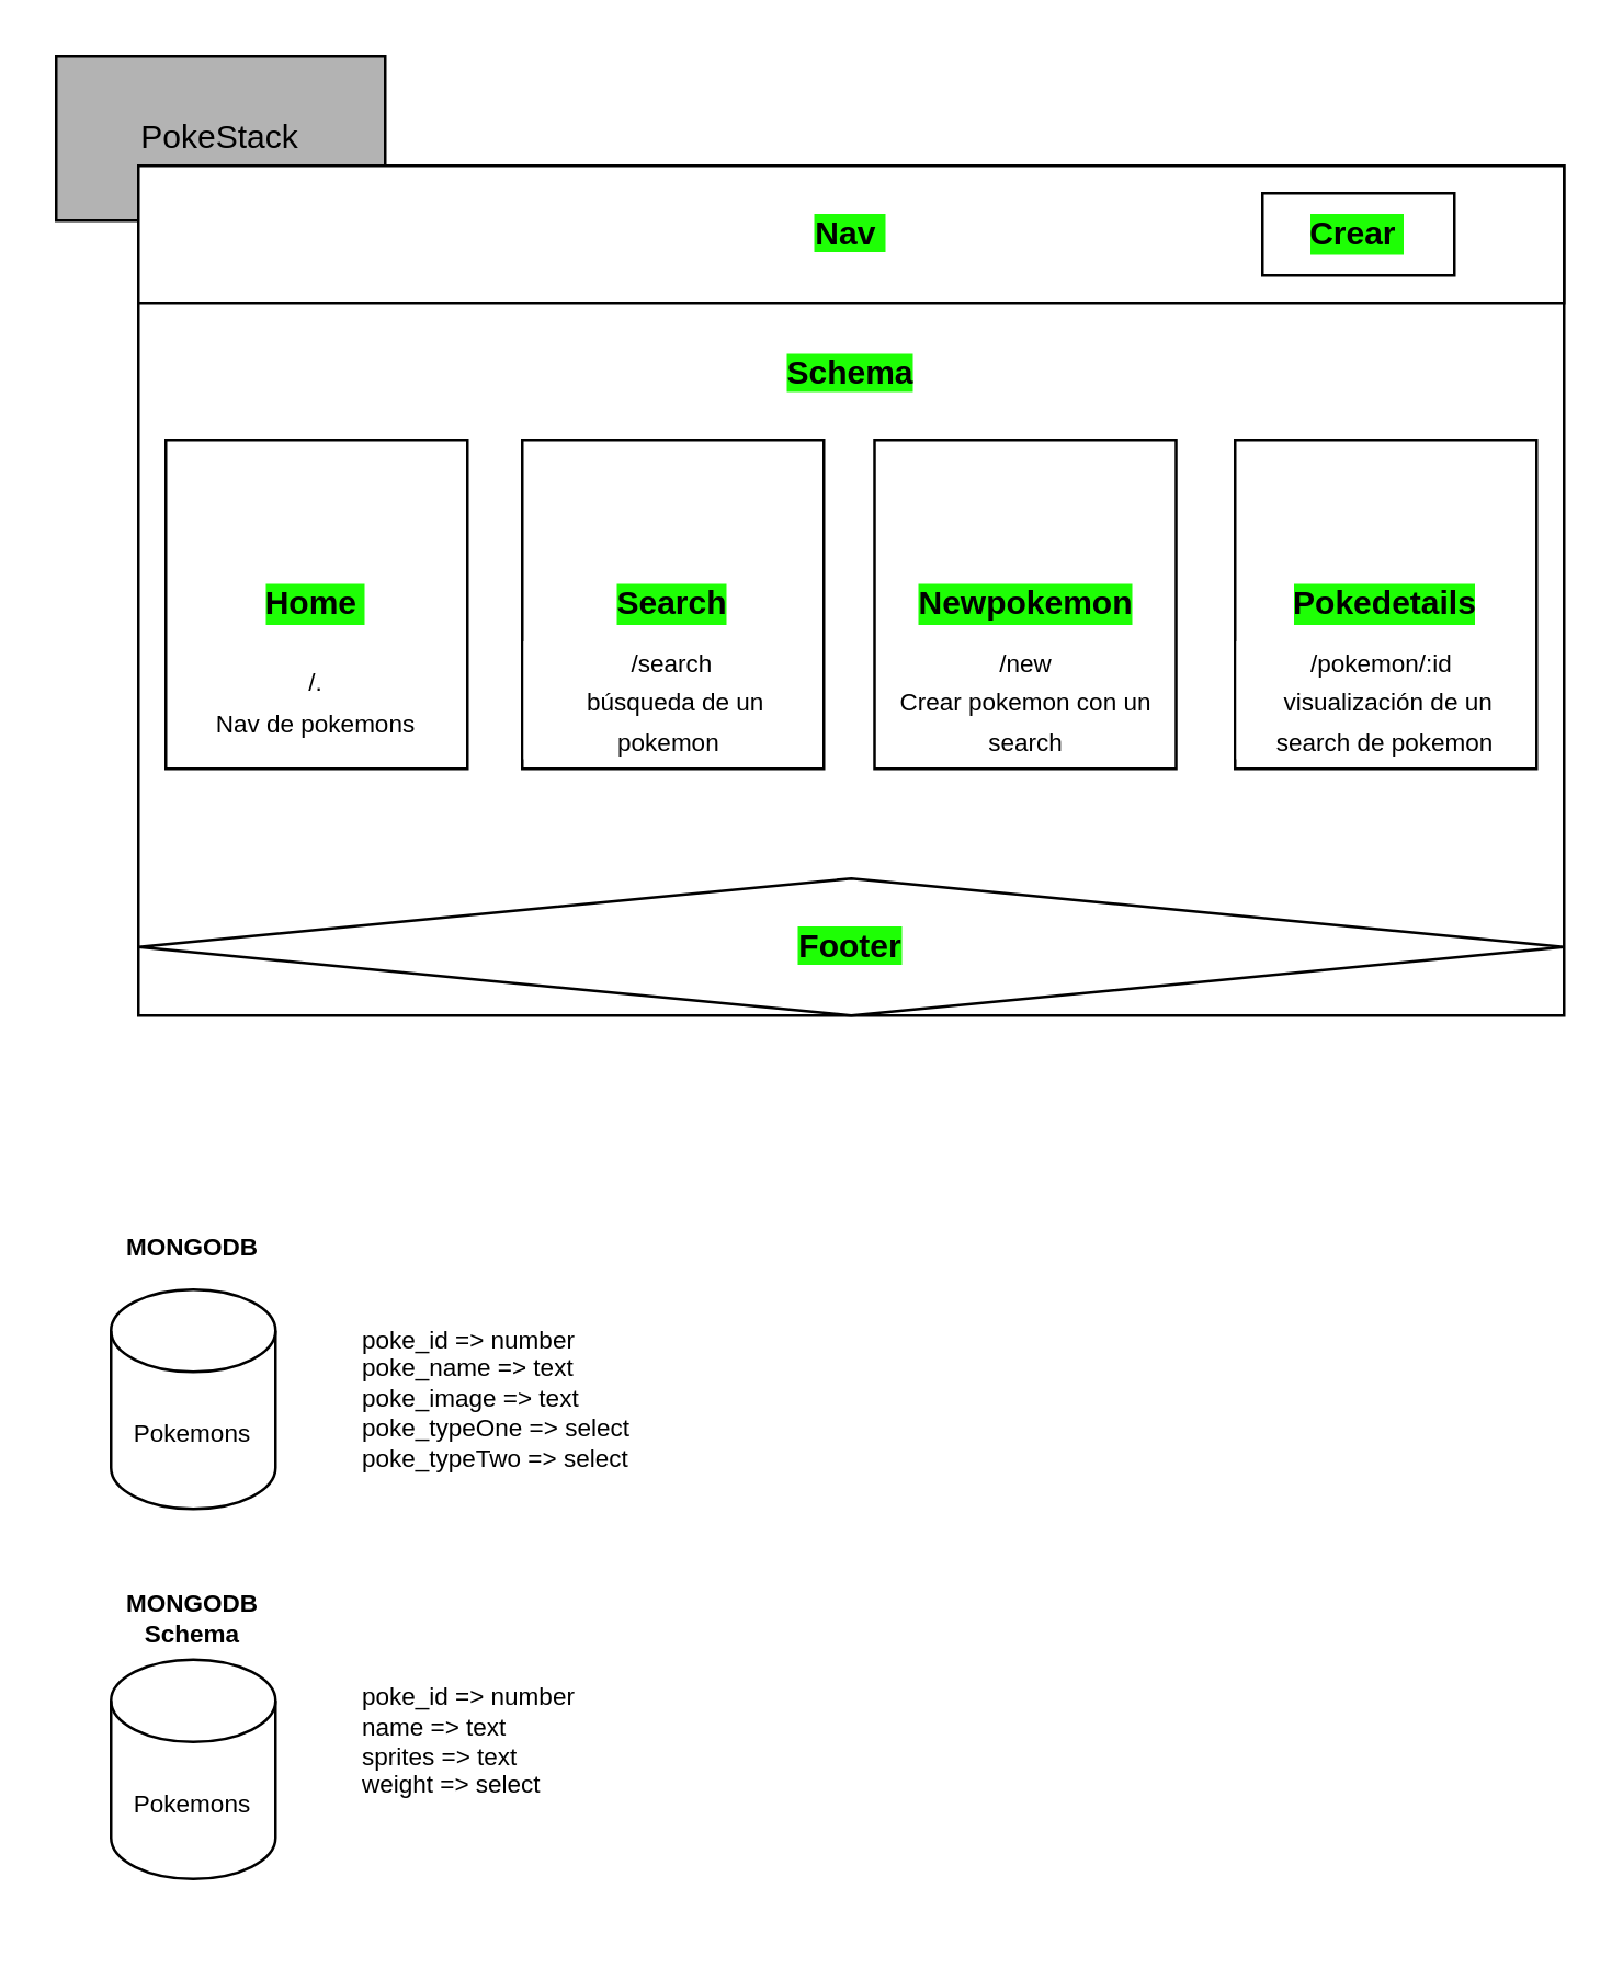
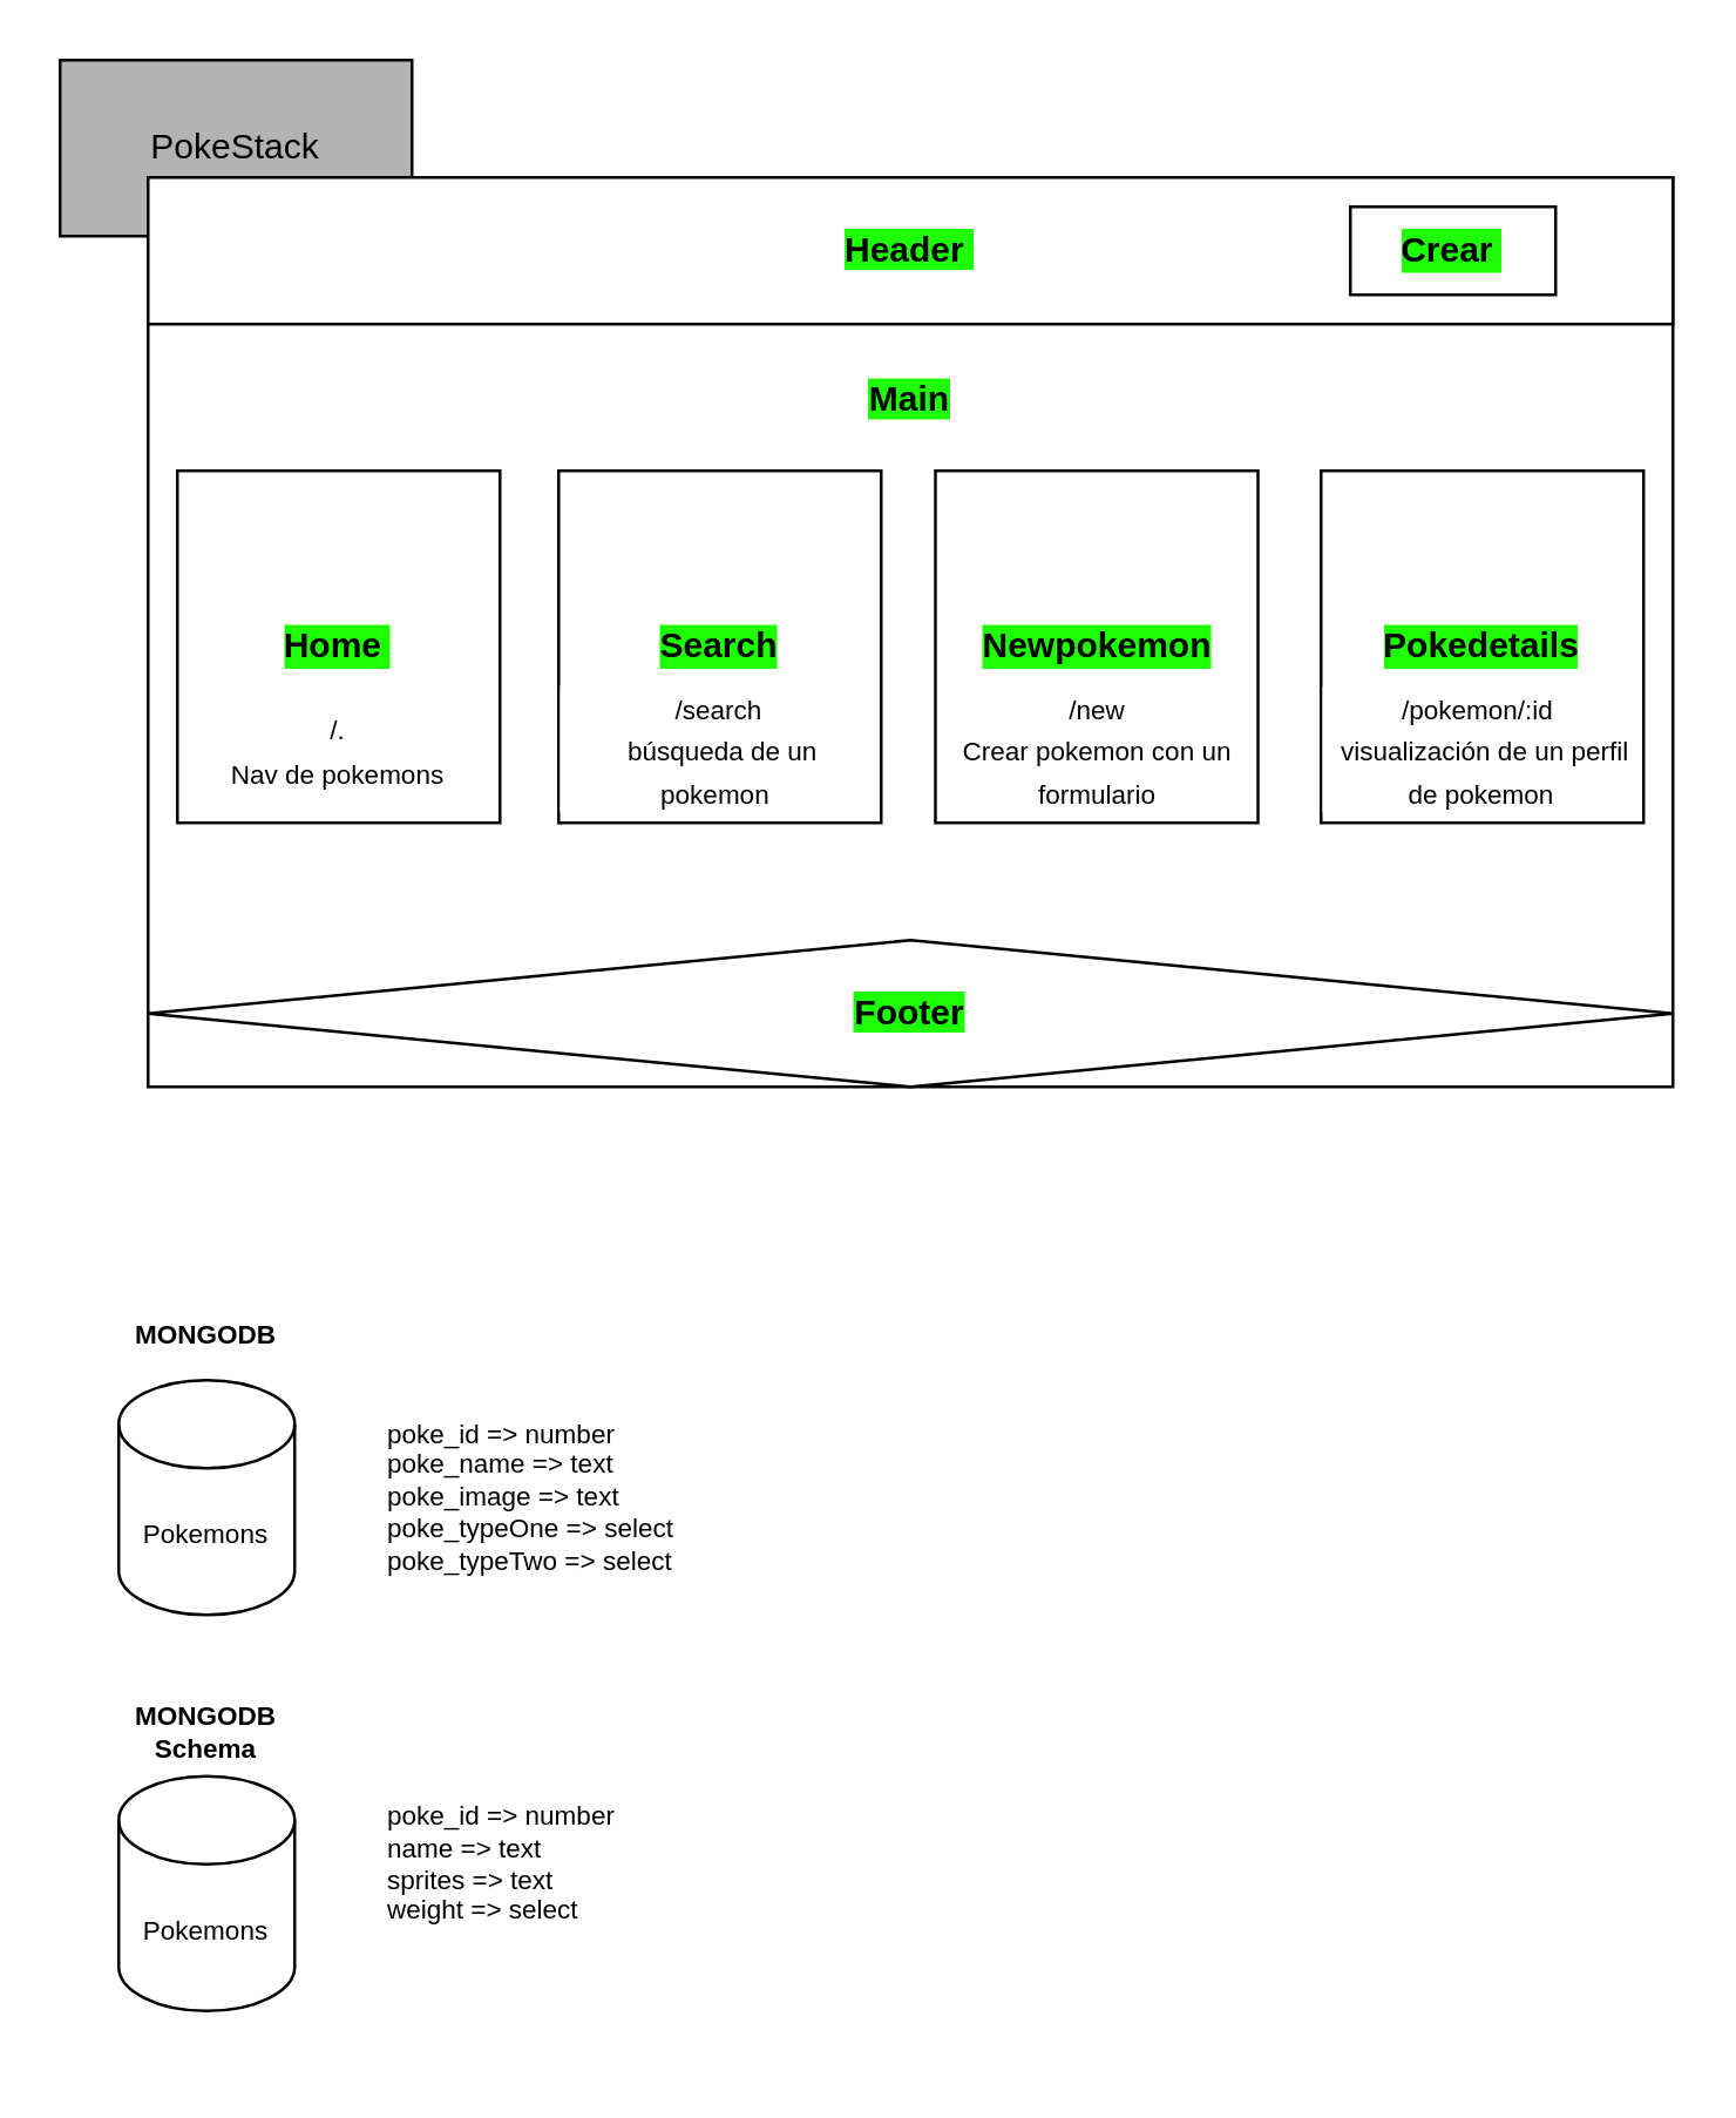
  <mxCell id="0" />
  <mxCell id="1" parent="0" />
  <mxCell id="2" value="PokeStack" style="rounded=0;whiteSpace=wrap;html=1;fillColor=#B3B3B3;" parent="1" vertex="1"><mxGeometry x="20" y="20" width="120" height="60" as="geometry" /></mxCell>
- <mxCell id="3" value="&lt;b style=&quot;color: rgb(0 , 0 , 0) ; font-family: &amp;#34;helvetica&amp;#34; ; font-size: 12px ; font-style: normal ; letter-spacing: normal ; text-align: center ; text-indent: 0px ; text-transform: none ; word-spacing: 0px ; background-color: rgb(30 , 255 , 5)&quot;&gt;Schema&lt;br&gt;&lt;br&gt;&lt;br&gt;&lt;br&gt;&lt;br&gt;&lt;br&gt;&lt;br&gt;&lt;br&gt;&lt;br&gt;&lt;br&gt;&lt;br&gt;&lt;br&gt;&lt;/b&gt;" style="rounded=0;whiteSpace=wrap;html=1;" parent="1" vertex="1"><mxGeometry x="50" y="60" width="520" height="310" as="geometry" /></mxCell>
- <mxCell id="4" value="&lt;b style=&quot;background-color: rgb(30 , 255 , 5)&quot;&gt;Nav&amp;nbsp;&lt;/b&gt;" style="rounded=0;whiteSpace=wrap;html=1;" parent="1" vertex="1"><mxGeometry x="50" y="60" width="520" height="50" as="geometry" /></mxCell>
+ <mxCell id="3" value="&lt;b style=&quot;color: rgb(0 , 0 , 0) ; font-family: &amp;#34;helvetica&amp;#34; ; font-size: 12px ; font-style: normal ; letter-spacing: normal ; text-align: center ; text-indent: 0px ; text-transform: none ; word-spacing: 0px ; background-color: rgb(30 , 255 , 5)&quot;&gt;Main&lt;br&gt;&lt;br&gt;&lt;br&gt;&lt;br&gt;&lt;br&gt;&lt;br&gt;&lt;br&gt;&lt;br&gt;&lt;br&gt;&lt;br&gt;&lt;br&gt;&lt;br&gt;&lt;/b&gt;" style="rounded=0;whiteSpace=wrap;html=1;" parent="1" vertex="1"><mxGeometry x="50" y="60" width="520" height="310" as="geometry" /></mxCell>
+ <mxCell id="4" value="&lt;b style=&quot;background-color: rgb(30 , 255 , 5)&quot;&gt;Header&amp;nbsp;&lt;/b&gt;" style="rounded=0;whiteSpace=wrap;html=1;" parent="1" vertex="1"><mxGeometry x="50" y="60" width="520" height="50" as="geometry" /></mxCell>
  <mxCell id="5" value="&lt;span style=&quot;background-color: rgb(30 , 255 , 5)&quot;&gt;&lt;b&gt;Footer&lt;/b&gt;&lt;/span&gt;" style="rhombus;whiteSpace=wrap;html=1;" parent="1" vertex="1"><mxGeometry x="50" y="320" width="520" height="50" as="geometry" /></mxCell>
  <mxCell id="6" value="&lt;b&gt;Crear&amp;nbsp;&lt;/b&gt;" style="rounded=0;whiteSpace=wrap;html=1;labelBackgroundColor=#1EFF05;" parent="1" vertex="1"><mxGeometry x="460" y="70" width="70" height="30" as="geometry" /></mxCell>
  <mxCell id="7" value="&lt;b&gt;Home&amp;nbsp;&lt;br&gt;&lt;/b&gt;" style="rounded=0;whiteSpace=wrap;html=1;labelBackgroundColor=#1EFF05;" parent="1" vertex="1"><mxGeometry x="60" y="160" width="110" height="120" as="geometry" /></mxCell>
  <mxCell id="8" value="&lt;b&gt;Search&lt;br&gt;&lt;/b&gt;" style="rounded=0;whiteSpace=wrap;html=1;labelBackgroundColor=#1EFF05;" parent="1" vertex="1"><mxGeometry x="190" y="160" width="110" height="120" as="geometry" /></mxCell>
  <mxCell id="9" value="&lt;b&gt;Newpokemon&lt;/b&gt;" style="rounded=0;whiteSpace=wrap;html=1;labelBackgroundColor=#1EFF05;" parent="1" vertex="1"><mxGeometry x="318.5" y="160" width="110" height="120" as="geometry" /></mxCell>
  <mxCell id="10" value="&lt;b&gt;Pokedetails&lt;/b&gt;" style="rounded=0;whiteSpace=wrap;html=1;labelBackgroundColor=#1EFF05;" parent="1" vertex="1"><mxGeometry x="450" y="160" width="110" height="120" as="geometry" /></mxCell>
  <mxCell id="11" value="&lt;font style=&quot;font-size: 9px&quot;&gt;/. &lt;br&gt;Nav de pokemons&lt;/font&gt;" style="text;html=1;strokeColor=none;fillColor=none;align=center;verticalAlign=middle;whiteSpace=wrap;rounded=0;labelBackgroundColor=#FFFFFF;" parent="1" vertex="1"><mxGeometry x="60" y="240" width="110" height="30" as="geometry" /></mxCell>
  <mxCell id="12" value="&lt;font style=&quot;font-size: 9px&quot;&gt;/search &lt;br&gt;&amp;nbsp;búsqueda de un pokemon&amp;nbsp;&lt;/font&gt;" style="text;html=1;strokeColor=none;fillColor=none;align=center;verticalAlign=middle;whiteSpace=wrap;rounded=0;labelBackgroundColor=#FFFFFF;" parent="1" vertex="1"><mxGeometry x="190" y="240" width="110" height="30" as="geometry" /></mxCell>
- <mxCell id="13" value="&lt;font style=&quot;font-size: 9px&quot;&gt;/new &lt;br&gt;Crear pokemon con un search&lt;/font&gt;" style="text;html=1;strokeColor=none;fillColor=none;align=center;verticalAlign=middle;whiteSpace=wrap;rounded=0;labelBackgroundColor=#FFFFFF;" parent="1" vertex="1"><mxGeometry x="319" y="240" width="110" height="30" as="geometry" /></mxCell>
- <mxCell id="14" value="&lt;font&gt;&lt;font style=&quot;font-size: 9px&quot;&gt;/pokemon/:id&amp;nbsp;&lt;br&gt;&amp;nbsp;visualización de un search de pokemon&lt;/font&gt;&lt;br&gt;&lt;/font&gt;" style="text;html=1;strokeColor=none;fillColor=none;align=center;verticalAlign=middle;whiteSpace=wrap;rounded=0;labelBackgroundColor=#FFFFFF;" parent="1" vertex="1"><mxGeometry x="450" y="240" width="110" height="30" as="geometry" /></mxCell>
+ <mxCell id="13" value="&lt;font style=&quot;font-size: 9px&quot;&gt;/new &lt;br&gt;Crear pokemon con un formulario&lt;/font&gt;" style="text;html=1;strokeColor=none;fillColor=none;align=center;verticalAlign=middle;whiteSpace=wrap;rounded=0;labelBackgroundColor=#FFFFFF;" parent="1" vertex="1"><mxGeometry x="319" y="240" width="110" height="30" as="geometry" /></mxCell>
+ <mxCell id="14" value="&lt;font&gt;&lt;font style=&quot;font-size: 9px&quot;&gt;/pokemon/:id&amp;nbsp;&lt;br&gt;&amp;nbsp;visualización de un perfil de pokemon&lt;/font&gt;&lt;br&gt;&lt;/font&gt;" style="text;html=1;strokeColor=none;fillColor=none;align=center;verticalAlign=middle;whiteSpace=wrap;rounded=0;labelBackgroundColor=#FFFFFF;" parent="1" vertex="1"><mxGeometry x="450" y="240" width="110" height="30" as="geometry" /></mxCell>
  <mxCell id="15" value="Pokemons" style="shape=cylinder3;whiteSpace=wrap;html=1;boundedLbl=1;backgroundOutline=1;size=15;labelBackgroundColor=#FFFFFF;fontSize=9;" parent="1" vertex="1"><mxGeometry x="40" y="470" width="60" height="80" as="geometry" /></mxCell>
  <mxCell id="16" value="&lt;div&gt;poke_id =&amp;gt; number&lt;/div&gt;poke_name =&amp;gt; text&lt;br&gt;poke_image =&amp;gt; text&lt;br&gt;poke_typeOne =&amp;gt; select&lt;br&gt;poke_typeTwo =&amp;gt; select" style="text;html=1;strokeColor=none;fillColor=none;align=left;verticalAlign=middle;whiteSpace=wrap;rounded=0;labelBackgroundColor=#FFFFFF;fontSize=9;" parent="1" vertex="1"><mxGeometry x="130" y="445" width="270" height="130" as="geometry" /></mxCell>
  <mxCell id="17" value="MONGODB" style="text;html=1;strokeColor=none;fillColor=none;align=center;verticalAlign=middle;whiteSpace=wrap;rounded=0;labelBackgroundColor=#FFFFFF;fontSize=9;fontStyle=1" parent="1" vertex="1"><mxGeometry x="40" y="440" width="60" height="30" as="geometry" /></mxCell>
  <mxCell id="18" value="Pokemons" style="shape=cylinder3;whiteSpace=wrap;html=1;boundedLbl=1;backgroundOutline=1;size=15;labelBackgroundColor=#FFFFFF;fontSize=9;" vertex="1" parent="1"><mxGeometry x="40" y="605" width="60" height="80" as="geometry" /></mxCell>
  <mxCell id="19" value="MONGODB&lt;br&gt;Schema" style="text;html=1;strokeColor=none;fillColor=none;align=center;verticalAlign=middle;whiteSpace=wrap;rounded=0;labelBackgroundColor=#FFFFFF;fontSize=9;fontStyle=1" vertex="1" parent="1"><mxGeometry x="40" y="575" width="60" height="30" as="geometry" /></mxCell>
  <mxCell id="20" value="&lt;div&gt;poke_id =&amp;gt; number&lt;/div&gt;name =&amp;gt; text&lt;br&gt;sprites =&amp;gt; text&lt;br&gt;weight =&amp;gt; select&lt;br&gt;" style="text;html=1;strokeColor=none;fillColor=none;align=left;verticalAlign=middle;whiteSpace=wrap;rounded=0;labelBackgroundColor=#FFFFFF;fontSize=9;" vertex="1" parent="1"><mxGeometry x="130" y="570" width="270" height="130" as="geometry" /></mxCell>
